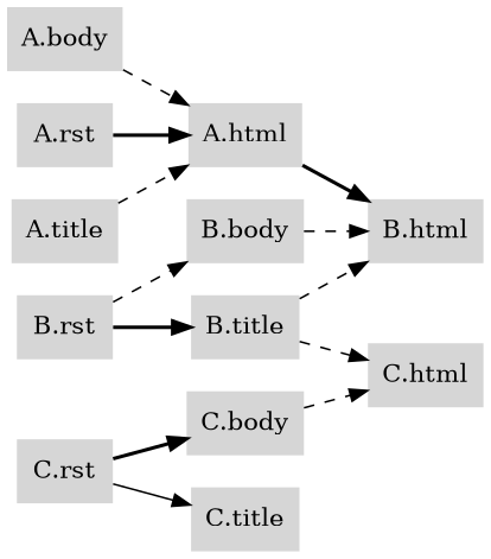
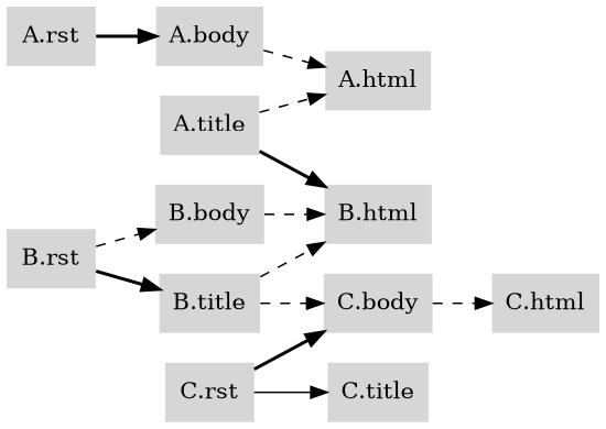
  digraph {
    rankdir=LR
    node [color=darkorange fillcolor="#d6d6d6" penwidth=0 shape=rect style=filled]
    edge [style=dashed]
    "A.body" [color=brown]
    "A.html" [color=brown]
    "A.rst"
    "A.title" [color=blue]
    "B.html"
    "B.body"
    "B.rst"
    "B.title"
    "C.html" [color=brown]
    "C.body" [color=blue]
    "C.rst" [color=brown]
    "C.title"
    "A.body" -> "A.html"
-   "A.rst" -> "A.html" [style=bold]
+   "A.rst" -> "A.body" [style=bold]
    "A.title" -> "A.html"
-   "A.html" -> "B.html" [style=bold]
+   "A.title" -> "B.html" [style=bold]
    "B.body" -> "B.html"
    "B.rst" -> "B.body"
    "B.rst" -> "B.title" [style=bold]
    "B.title" -> "B.html"
-   "B.title" -> "C.html"
+   "B.title" -> "C.body"
    "C.body" -> "C.html"
    "C.rst" -> "C.body" [style=bold]
    "C.rst" -> "C.title" [style=solid]
  }
